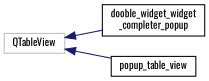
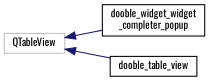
  digraph {
    fontname=Oswald
    rankdir=LR
    node [color=black fillcolor=white fontname=Oswald fontsize=10 shape=record style=filled]
    edge [color=midnightblue dir=back fontname=Oswald fontsize=10 labelfontname=Helvetica labelfontsize=10 style=solid]
    n1 [color=grey75 height=0.2 label=QTableView width=0.4]
    n2 [height=0.2 label="dooble_widget_widget\l_completer_popup" width=0.4]
-   n3 [height=0.2 label=popup_table_view width=0.4]
+   n3 [height=0.2 label=dooble_table_view width=0.4]
    n1 -> n2
    n1 -> n3
  }
